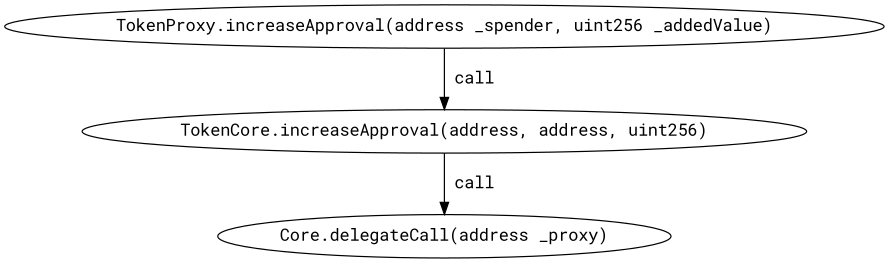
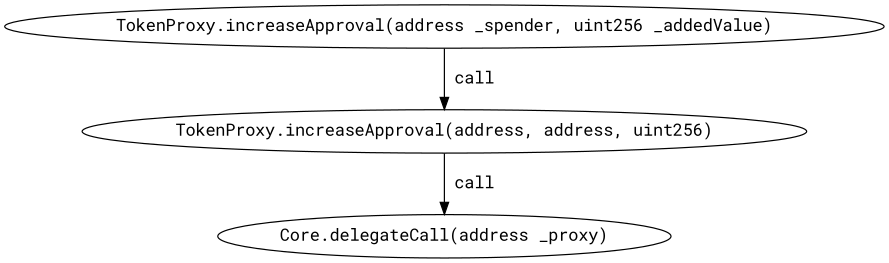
  digraph {
    fontname="Roboto Mono"
    node [fontname="Roboto Mono"]
    edge [fontname="Roboto Mono"]
    "TokenProxy.increaseApproval(address _spender, uint256 _addedValue)" [height=0.5 width=8.0457]
-   "TokenCore.increaseApproval(address, address, uint256)" [height=0.5 width=6.3473]
+   "TokenCore.increaseApproval(address, address, uint256)" [height=0.5 width=6.3473 label="TokenProxy.increaseApproval(address, address, uint256)"]
    "Core.delegateCall(address _proxy)" [height=0.5 width=4.0457]
    "TokenProxy.increaseApproval(address _spender, uint256 _addedValue)" -> "TokenCore.increaseApproval(address, address, uint256)" [label=" call"]
    "TokenCore.increaseApproval(address, address, uint256)" -> "Core.delegateCall(address _proxy)" [label=" call"]
  }
